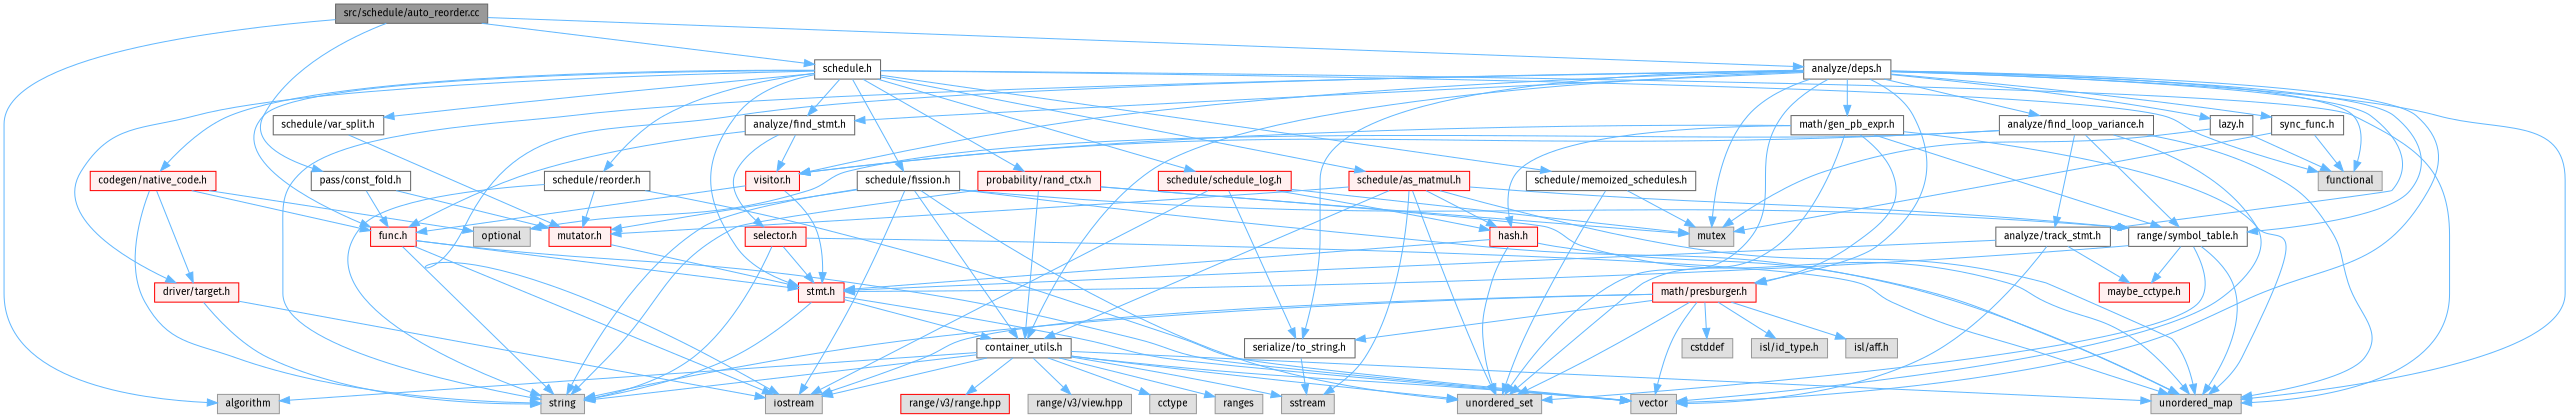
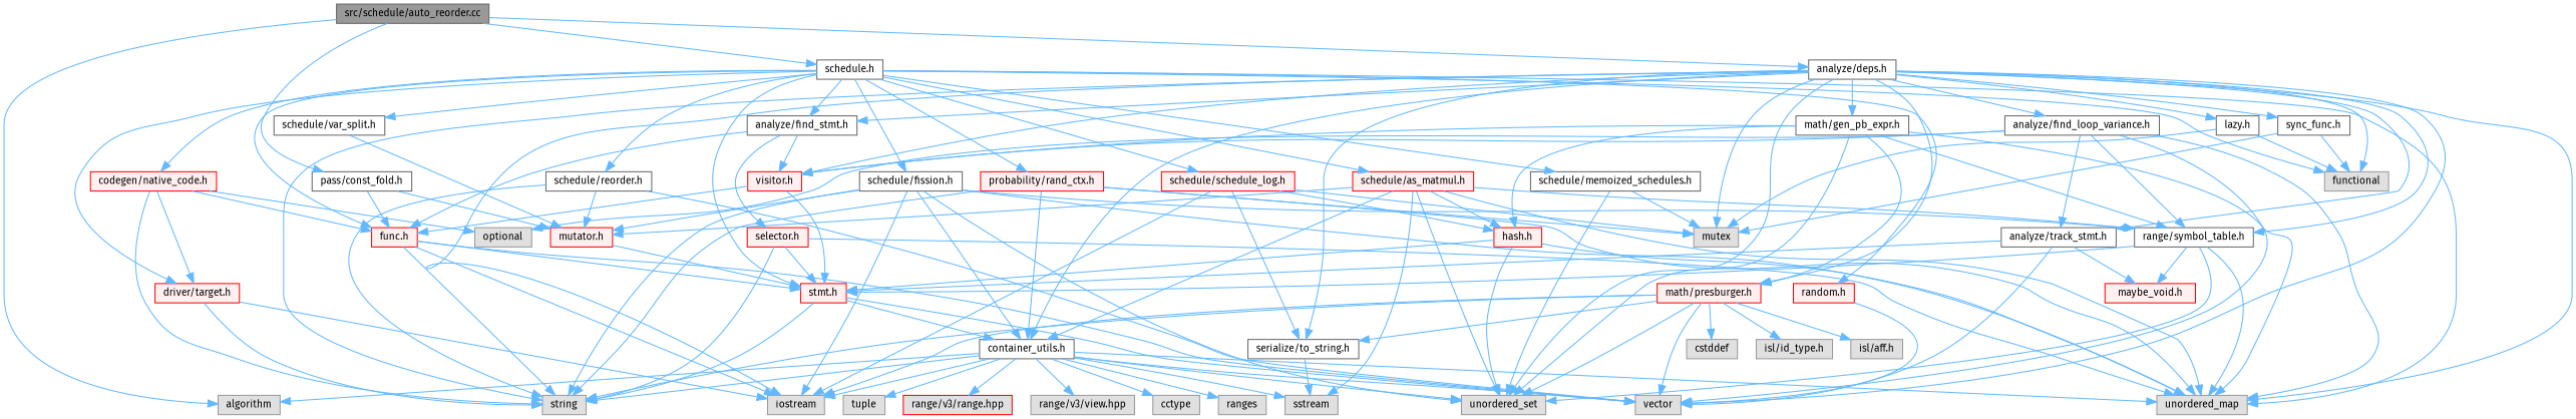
  digraph {
    fontname="Fira Sans"
    node [color=grey60 fillcolor="#E0E0E0" fontname="Fira Sans" fontsize=10 shape=box style=filled]
    edge [color=steelblue1 fontname="Fira Sans" fontsize=10 labelfontname=Helvetica labelfontsize=10 style=solid]
    n1 [color=gray40 fillcolor=grey60 fontcolor=black height=0.2 label="src/schedule/auto_reorder.cc" width=0.4]
    n2 [height=0.2 label=algorithm width=0.4]
    n3 [color=grey40 fillcolor=white height=0.2 label="analyze/deps.h" width=0.4]
    n4 [color=grey40 fillcolor=white height=0.2 label="pass/const_fold.h" width=0.4]
    n5 [color=grey40 fillcolor=white height=0.2 label="schedule.h" width=0.4]
    n6 [height=0.2 label=functional width=0.4]
    n7 [height=0.2 label=iostream width=0.4]
    n8 [height=0.2 label=mutex width=0.4]
    n9 [height=0.2 label=string width=0.4]
    n10 [height=0.2 label=unordered_map width=0.4]
    n11 [height=0.2 label=unordered_set width=0.4]
    n12 [height=0.2 label=vector width=0.4]
    n13 [color=grey40 fillcolor=white height=0.2 label="analyze/find_loop_variance.h" width=0.4]
    n14 [color=grey40 fillcolor=white height=0.2 label="range/symbol_table.h" width=0.4]
    n15 [color=grey40 fillcolor=white height=0.2 label="container_utils.h" width=0.4]
    n16 [color=grey40 fillcolor=white height=0.2 label="analyze/track_stmt.h" width=0.4]
    n17 [color=red fillcolor="#FFF0F0" height=0.2 label="visitor.h" width=0.4]
    n18 [color=grey40 fillcolor=white height=0.2 label="analyze/find_stmt.h" width=0.4]
    n19 [color=grey40 fillcolor=white height=0.2 label="lazy.h" width=0.4]
    n20 [color=grey40 fillcolor=white height=0.2 label="math/gen_pb_expr.h" width=0.4]
    n21 [color=red fillcolor="#FFF0F0" height=0.2 label="math/presburger.h" width=0.4]
    n22 [color=grey40 fillcolor=white height=0.2 label="serialize/to_string.h" width=0.4]
    n23 [color=grey40 fillcolor=white height=0.2 label="sync_func.h" width=0.4]
    n24 [color=red fillcolor="#FFF0F0" height=0.2 label="func.h" width=0.4]
    n25 [color=red fillcolor="#FFF0F0" height=0.2 label="mutator.h" width=0.4]
    n26 [color=red fillcolor="#FFF0F0" height=0.2 label="stmt.h" width=0.4]
    n27 [color=red fillcolor="#FFF0F0" height=0.2 label="codegen/native_code.h" width=0.4]
    n28 [color=red fillcolor="#FFF0F0" height=0.2 label="driver/target.h" width=0.4]
    n29 [color=red fillcolor="#FFF0F0" height=0.2 label="probability/rand_ctx.h" width=0.4]
+   n30 [color=red fillcolor="#FFF0F0" height=0.2 label="random.h" width=0.4]
    n31 [color=red fillcolor="#FFF0F0" height=0.2 label="schedule/as_matmul.h" width=0.4]
    n32 [color=grey40 fillcolor=white height=0.2 label="schedule/fission.h" width=0.4]
    n33 [color=grey40 fillcolor=white height=0.2 label="schedule/memoized_schedules.h" width=0.4]
    n34 [color=red fillcolor="#FFF0F0" height=0.2 label="schedule/schedule_log.h" width=0.4]
    n35 [color=grey40 fillcolor=white height=0.2 label="schedule/reorder.h" width=0.4]
    n36 [color=grey40 fillcolor=white height=0.2 label="schedule/var_split.h" width=0.4]
    n37 [height=0.2 label=optional width=0.4]
-   n38 [color=red fillcolor="#FFF0F0" height=0.2 label="maybe_cctype.h" width=0.4]
+   n38 [color=red fillcolor="#FFF0F0" height=0.2 label="maybe_void.h" width=0.4]
    n39 [height=0.2 label=cctype width=0.4]
    n40 [height=0.2 label=ranges width=0.4]
    n41 [height=0.2 label=sstream width=0.4]
+   n42 [height=0.2 label=tuple width=0.4]
    n43 [color=red height=0.2 label="range/v3/range.hpp" width=0.4]
    n44 [height=0.2 label="range/v3/view.hpp" width=0.4]
    n45 [color=red fillcolor="#FFF0F0" height=0.2 label="selector.h" width=0.4]
    n46 [color=red fillcolor="#FFF0F0" height=0.2 label="hash.h" width=0.4]
    n47 [height=0.2 label=cstddef width=0.4]
    n48 [height=0.2 label="isl/id_type.h" width=0.4]
    n49 [height=0.2 label="isl/aff.h" width=0.4]
    n1 -> n2
    n1 -> n3
    n1 -> n4
    n1 -> n5
    n3 -> n6
    n3 -> n7
    n3 -> n8
    n3 -> n9
    n3 -> n10
    n3 -> n11
    n3 -> n12
    n3 -> n13
    n3 -> n14
    n3 -> n15
    n3 -> n16
    n3 -> n17
    n3 -> n18
    n3 -> n19
    n3 -> n20
    n3 -> n21
    n3 -> n22
    n3 -> n23
    n4 -> n24
    n4 -> n25
    n5 -> n6
    n5 -> n10
    n5 -> n18
    n5 -> n24
    n5 -> n26
    n5 -> n27
    n5 -> n28
    n5 -> n29
+   n5 -> n30
    n5 -> n31
    n5 -> n32
    n5 -> n33
    n5 -> n34
    n5 -> n35
    n5 -> n36
    n13 -> n10
    n13 -> n12
    n13 -> n14
    n13 -> n16
    n13 -> n17
    n13 -> n37
    n14 -> n10
    n14 -> n11
    n14 -> n26
    n14 -> n38
    n15 -> n2
    n15 -> n7
    n15 -> n9
    n15 -> n10
    n15 -> n11
    n15 -> n12
    n15 -> n39
    n15 -> n40
    n15 -> n41
+   n15 -> n42
    n15 -> n43
    n15 -> n44
    n16 -> n12
    n16 -> n26
    n16 -> n38
    n17 -> n24
    n17 -> n26
    n18 -> n17
    n18 -> n24
    n18 -> n45
    n19 -> n6
    n19 -> n8
    n20 -> n10
    n20 -> n11
    n20 -> n14
    n20 -> n17
    n20 -> n21
    n20 -> n46
    n21 -> n7
    n21 -> n9
    n21 -> n11
    n21 -> n12
    n21 -> n22
    n21 -> n47
    n21 -> n48
    n21 -> n49
    n22 -> n41
    n23 -> n6
    n23 -> n8
    n24 -> n7
    n24 -> n9
    n24 -> n12
    n24 -> n26
    n25 -> n26
    n26 -> n9
    n26 -> n12
    n26 -> n15
    n27 -> n9
    n27 -> n24
    n27 -> n28
    n27 -> n37
    n28 -> n7
    n28 -> n9
    n29 -> n8
    n29 -> n9
    n29 -> n10
    n29 -> n15
+   n30 -> n12
    n31 -> n10
    n31 -> n11
    n31 -> n14
    n31 -> n15
    n31 -> n25
    n31 -> n41
    n31 -> n46
    n32 -> n7
    n32 -> n9
    n32 -> n10
    n32 -> n11
    n32 -> n14
    n32 -> n15
    n32 -> n25
    n33 -> n8
    n33 -> n11
    n34 -> n7
    n34 -> n8
    n34 -> n22
    n34 -> n46
    n35 -> n9
    n35 -> n12
    n35 -> n25
    n36 -> n25
    n45 -> n9
    n45 -> n10
    n45 -> n26
    n46 -> n10
    n46 -> n11
    n46 -> n26
  }
